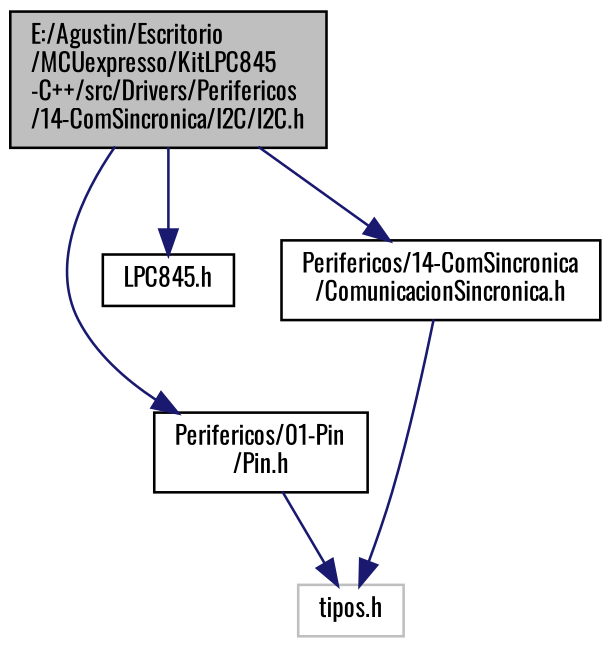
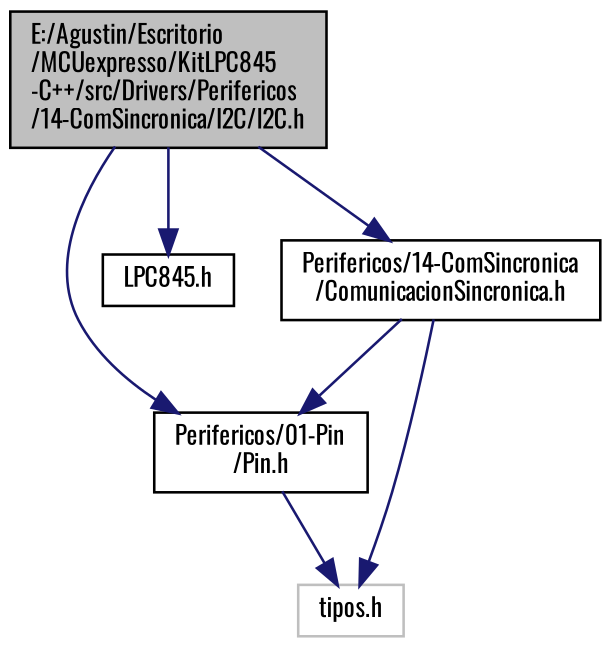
  digraph {
    fontname=Oswald
    node [color=black fillcolor=white fontname=Oswald fontsize=10 shape=record style=filled]
    edge [color=midnightblue fontname=Oswald fontsize=10 labelfontname=Helvetica labelfontsize=10 style=solid]
    n1 [fillcolor=grey75 fontcolor=black height=0.2 label="E:/Agustin/Escritorio\l/MCUexpresso/KitLPC845\l-C++/src/Drivers/Perifericos\l/14-ComSincronica/I2C/I2C.h" width=0.4]
    n2 [height=0.2 label="Perifericos/01-Pin\l/Pin.h" width=0.4]
    n3 [height=0.2 label="LPC845.h" width=0.4]
    n4 [height=0.2 label="Perifericos/14-ComSincronica\l/ComunicacionSincronica.h" width=0.4]
    n5 [color=grey75 height=0.2 label="tipos.h" width=0.4]
    n1 -> n2
    n1 -> n3
    n1 -> n4
    n2 -> n5
+   n4 -> n2
    n4 -> n5
  }
